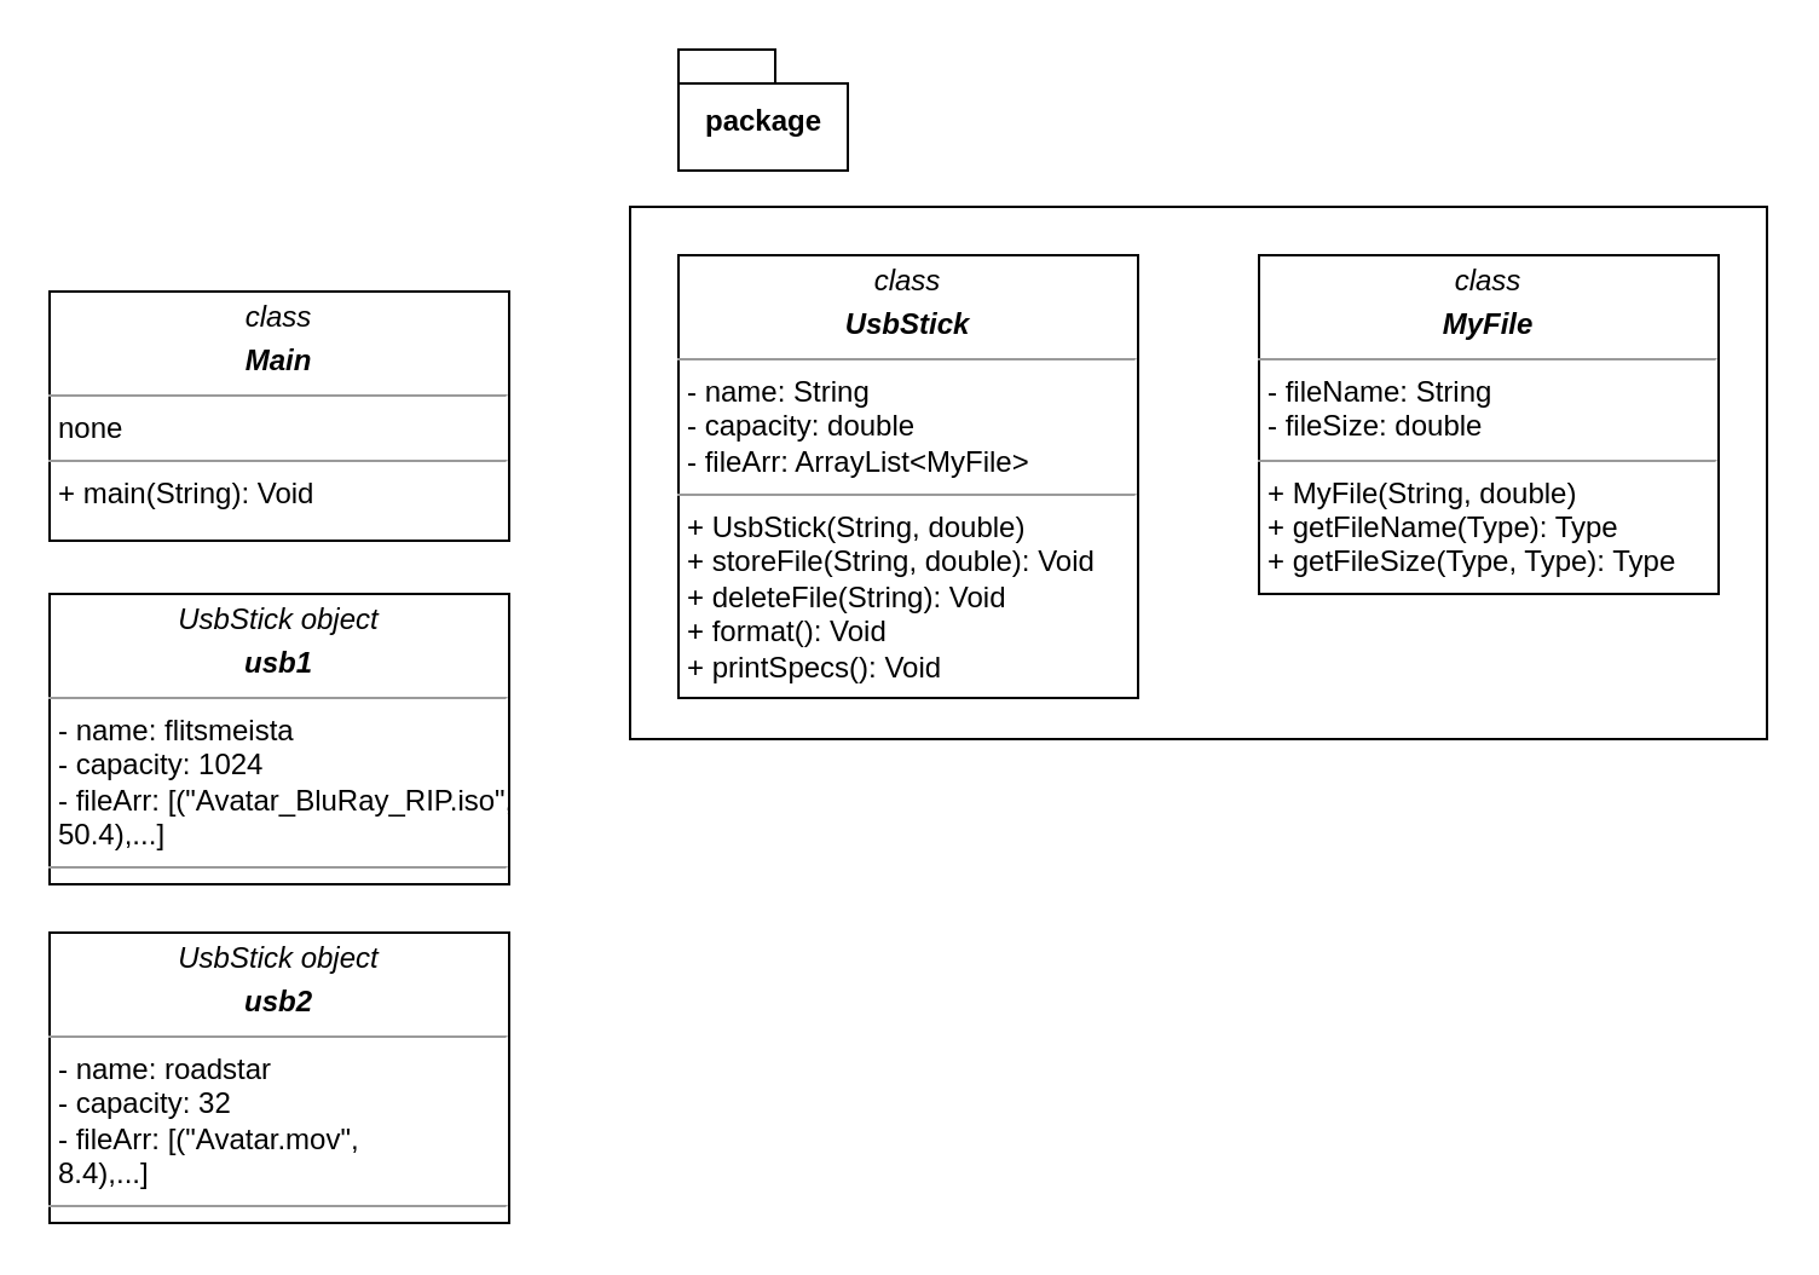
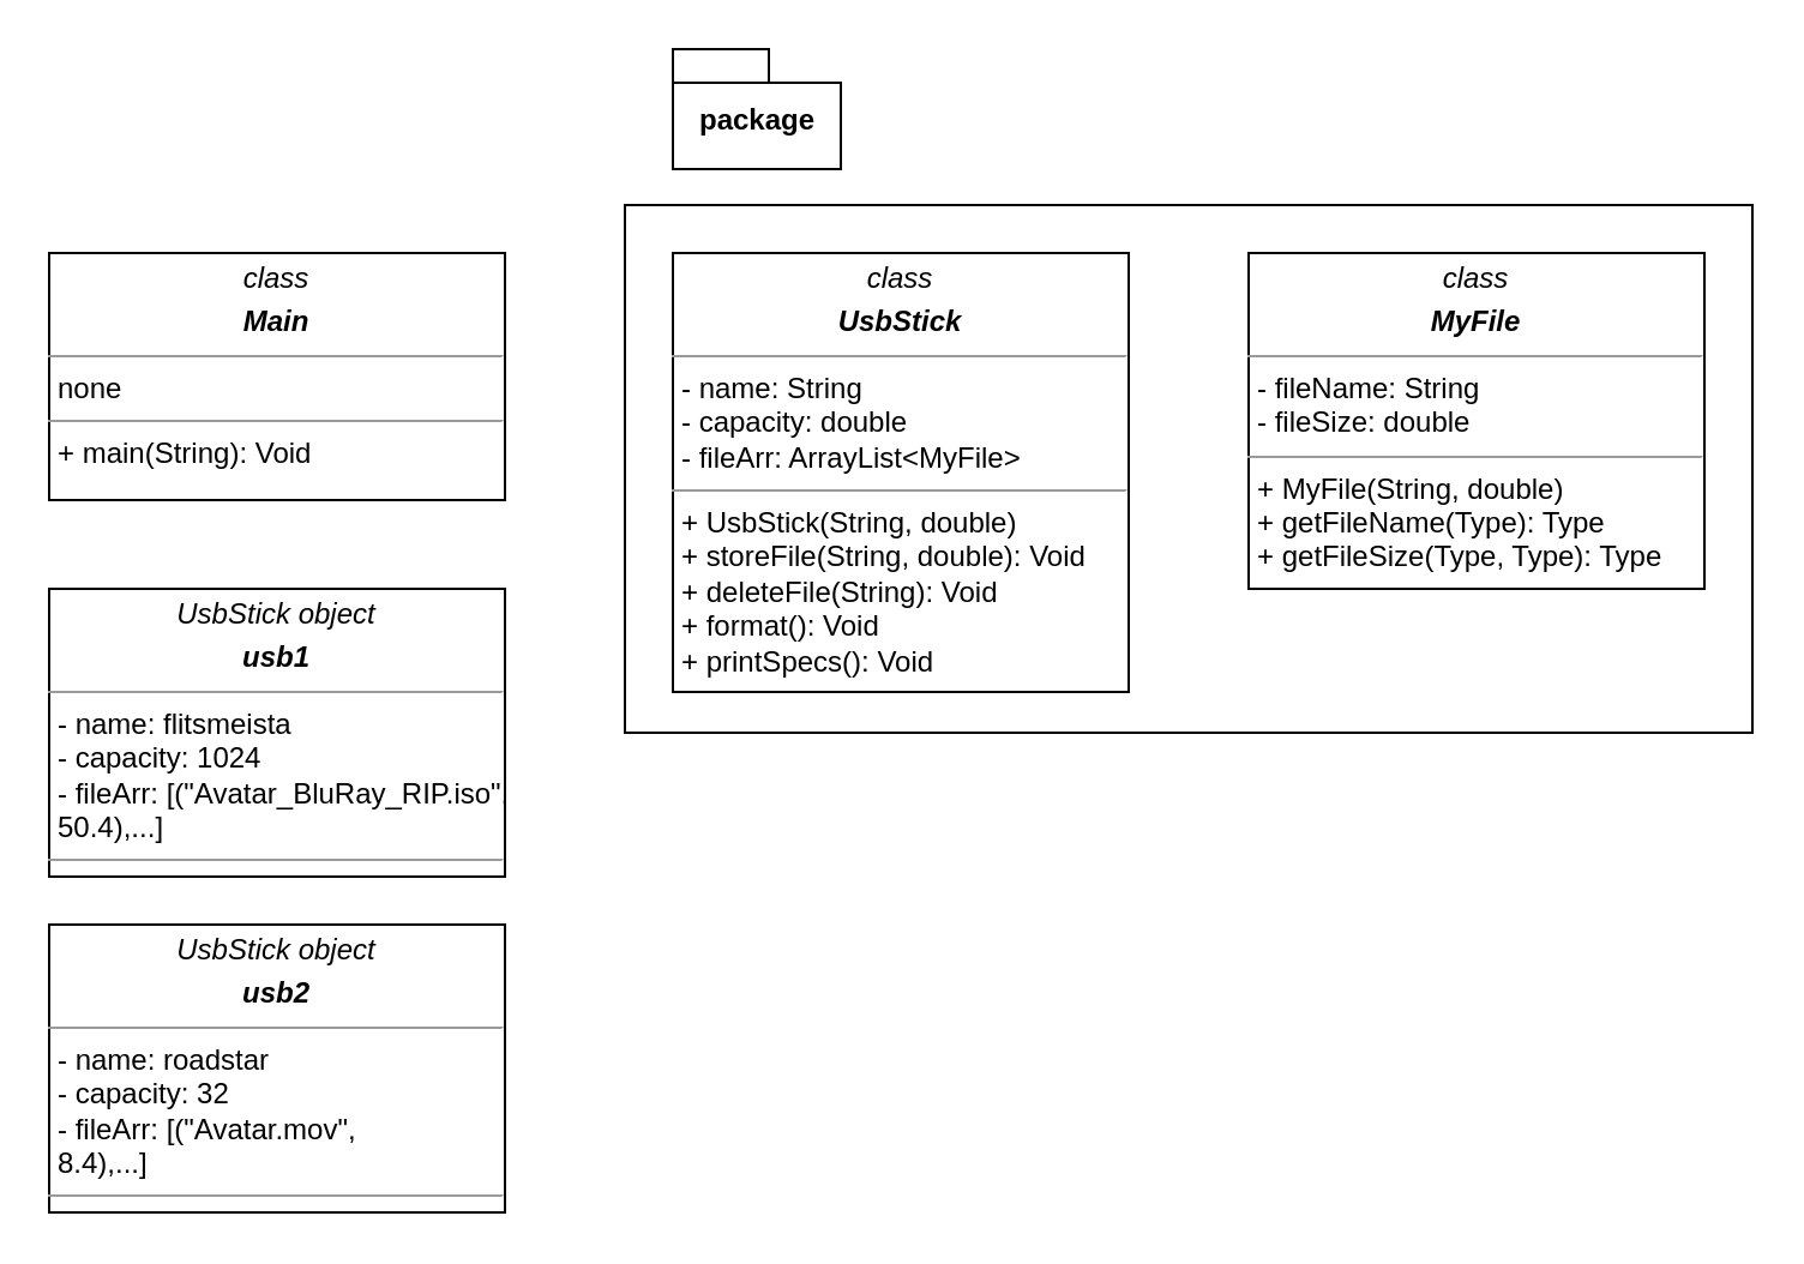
  <mxCell id="0" />
  <mxCell id="1" parent="0" />
  <mxCell id="2" value="" style="rounded=0;whiteSpace=wrap;html=1;" vertex="1" parent="1"><mxGeometry x="260" y="85" width="470" height="220" as="geometry" /></mxCell>
- <mxCell id="3" value="&lt;p style=&quot;margin: 0px ; margin-top: 4px ; text-align: center&quot;&gt;&lt;i&gt;class&lt;/i&gt;&lt;/p&gt;&lt;p style=&quot;margin: 0px ; margin-top: 4px ; text-align: center&quot;&gt;&lt;i&gt;&lt;b&gt;Main&lt;/b&gt;&lt;/i&gt;&lt;/p&gt;&lt;hr size=&quot;1&quot;&gt;&lt;p style=&quot;margin: 0px ; margin-left: 4px&quot;&gt;none&lt;/p&gt;&lt;hr size=&quot;1&quot;&gt;&lt;p style=&quot;margin: 0px ; margin-left: 4px&quot;&gt;+ main(String): Void&lt;/p&gt;" style="verticalAlign=top;align=left;overflow=fill;fontSize=12;fontFamily=Helvetica;html=1;rounded=0;shadow=0;comic=0;labelBackgroundColor=none;strokeWidth=1" parent="1" vertex="1"><mxGeometry x="20" y="120" width="190" height="103" as="geometry" /></mxCell>
+ <mxCell id="3" value="&lt;p style=&quot;margin: 0px ; margin-top: 4px ; text-align: center&quot;&gt;&lt;i&gt;class&lt;/i&gt;&lt;/p&gt;&lt;p style=&quot;margin: 0px ; margin-top: 4px ; text-align: center&quot;&gt;&lt;i&gt;&lt;b&gt;Main&lt;/b&gt;&lt;/i&gt;&lt;/p&gt;&lt;hr size=&quot;1&quot;&gt;&lt;p style=&quot;margin: 0px ; margin-left: 4px&quot;&gt;none&lt;/p&gt;&lt;hr size=&quot;1&quot;&gt;&lt;p style=&quot;margin: 0px ; margin-left: 4px&quot;&gt;+ main(String): Void&lt;/p&gt;" style="verticalAlign=top;align=left;overflow=fill;fontSize=12;fontFamily=Helvetica;html=1;rounded=0;shadow=0;comic=0;labelBackgroundColor=none;strokeWidth=1" parent="1" vertex="1"><mxGeometry x="20" y="105" width="190" height="103" as="geometry" /></mxCell>
  <mxCell id="4" value="&lt;p style=&quot;margin: 0px ; margin-top: 4px ; text-align: center&quot;&gt;&lt;i&gt;class&lt;/i&gt;&lt;/p&gt;&lt;p style=&quot;margin: 0px ; margin-top: 4px ; text-align: center&quot;&gt;&lt;i&gt;&lt;b&gt;UsbStick&lt;/b&gt;&lt;/i&gt;&lt;/p&gt;&lt;hr size=&quot;1&quot;&gt;&lt;p style=&quot;margin: 0px ; margin-left: 4px&quot;&gt;- name: String&lt;br&gt;- capacity: double&lt;/p&gt;&lt;p style=&quot;margin: 0px ; margin-left: 4px&quot;&gt;- fileArr: ArrayList&amp;lt;MyFile&amp;gt;&lt;/p&gt;&lt;hr size=&quot;1&quot;&gt;&lt;p style=&quot;margin: 0px ; margin-left: 4px&quot;&gt;+ UsbStick(String, double)&lt;/p&gt;&lt;p style=&quot;margin: 0px ; margin-left: 4px&quot;&gt;+ storeFile(String, double): Void&lt;br&gt;+ deleteFile(String): Void&lt;/p&gt;&lt;p style=&quot;margin: 0px ; margin-left: 4px&quot;&gt;+ format(): Void&lt;/p&gt;&lt;p style=&quot;margin: 0px ; margin-left: 4px&quot;&gt;+ printSpecs(): Void&lt;/p&gt;" style="verticalAlign=top;align=left;overflow=fill;fontSize=12;fontFamily=Helvetica;html=1;rounded=0;shadow=0;comic=0;labelBackgroundColor=none;strokeWidth=1" parent="1" vertex="1"><mxGeometry x="280" y="105" width="190" height="183" as="geometry" /></mxCell>
  <mxCell id="5" value="&lt;p style=&quot;margin: 0px ; margin-top: 4px ; text-align: center&quot;&gt;&lt;i&gt;class&lt;/i&gt;&lt;/p&gt;&lt;p style=&quot;margin: 0px ; margin-top: 4px ; text-align: center&quot;&gt;&lt;i&gt;&lt;b&gt;MyFile&lt;/b&gt;&lt;/i&gt;&lt;/p&gt;&lt;hr size=&quot;1&quot;&gt;&lt;p style=&quot;margin: 0px ; margin-left: 4px&quot;&gt;- fileName: String&lt;br&gt;- fileSize: double&lt;/p&gt;&lt;hr size=&quot;1&quot;&gt;&lt;p style=&quot;margin: 0px ; margin-left: 4px&quot;&gt;+ MyFile(String, double)&lt;/p&gt;&lt;p style=&quot;margin: 0px ; margin-left: 4px&quot;&gt;+ getFileName(Type): Type&lt;br&gt;+ getFileSize(Type, Type): Type&lt;/p&gt;" style="verticalAlign=top;align=left;overflow=fill;fontSize=12;fontFamily=Helvetica;html=1;rounded=0;shadow=0;comic=0;labelBackgroundColor=none;strokeWidth=1" parent="1" vertex="1"><mxGeometry x="520" y="105" width="190" height="140" as="geometry" /></mxCell>
  <mxCell id="6" value="&lt;p style=&quot;margin: 0px ; margin-top: 4px ; text-align: center&quot;&gt;&lt;i&gt;UsbStick object&lt;/i&gt;&lt;/p&gt;&lt;p style=&quot;margin: 0px ; margin-top: 4px ; text-align: center&quot;&gt;&lt;i&gt;&lt;b&gt;usb1&lt;/b&gt;&lt;/i&gt;&lt;/p&gt;&lt;hr size=&quot;1&quot;&gt;&lt;p style=&quot;margin: 0px ; margin-left: 4px&quot;&gt;- name: flitsmeista&lt;br&gt;- capacity: 1024&lt;/p&gt;&lt;p style=&quot;margin: 0px ; margin-left: 4px&quot;&gt;- fileArr: [(&quot;Avatar_BluRay_RIP.iso&quot;,&lt;/p&gt;&lt;p style=&quot;margin: 0px ; margin-left: 4px&quot;&gt;50.4),...]&lt;/p&gt;&lt;hr size=&quot;1&quot;&gt;&lt;p style=&quot;margin: 0px ; margin-left: 4px&quot;&gt;&lt;br&gt;&lt;/p&gt;" style="verticalAlign=top;align=left;overflow=fill;fontSize=12;fontFamily=Helvetica;html=1;rounded=0;shadow=0;comic=0;labelBackgroundColor=none;strokeWidth=1" vertex="1" parent="1"><mxGeometry x="20" y="245" width="190" height="120" as="geometry" /></mxCell>
  <mxCell id="7" value="&lt;p style=&quot;margin: 0px ; margin-top: 4px ; text-align: center&quot;&gt;&lt;i&gt;UsbStick object&lt;/i&gt;&lt;/p&gt;&lt;p style=&quot;margin: 0px ; margin-top: 4px ; text-align: center&quot;&gt;&lt;i&gt;&lt;b&gt;usb2&lt;/b&gt;&lt;/i&gt;&lt;/p&gt;&lt;hr size=&quot;1&quot;&gt;&lt;p style=&quot;margin: 0px ; margin-left: 4px&quot;&gt;- name: roadstar&lt;br&gt;- capacity: 32&lt;/p&gt;&lt;p style=&quot;margin: 0px ; margin-left: 4px&quot;&gt;- fileArr: [(&quot;Avatar.mov&quot;,&lt;/p&gt;&lt;p style=&quot;margin: 0px ; margin-left: 4px&quot;&gt;8.4),...]&lt;/p&gt;&lt;hr size=&quot;1&quot;&gt;&lt;p style=&quot;margin: 0px ; margin-left: 4px&quot;&gt;&lt;br&gt;&lt;/p&gt;" style="verticalAlign=top;align=left;overflow=fill;fontSize=12;fontFamily=Helvetica;html=1;rounded=0;shadow=0;comic=0;labelBackgroundColor=none;strokeWidth=1" vertex="1" parent="1"><mxGeometry x="20" y="385" width="190" height="120" as="geometry" /></mxCell>
  <mxCell id="8" value="package" style="shape=folder;fontStyle=1;spacingTop=10;tabWidth=40;tabHeight=14;tabPosition=left;html=1;" vertex="1" parent="1"><mxGeometry x="280" y="20" width="70" height="50" as="geometry" /></mxCell>
